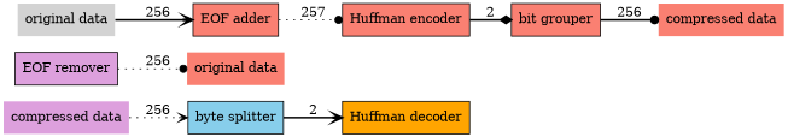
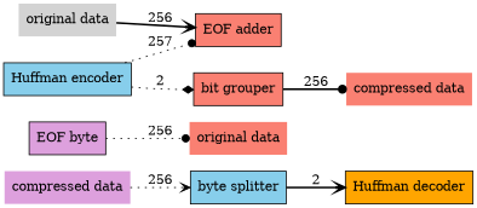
  digraph {
    newrank=true
    rankdir=LR
    node [fillcolor=salmon shape=box style=filled]
    edge [arrowhead=vee style=dotted]
    n1 [fillcolor=plum label="compressed data" shape=none]
    n2 [fillcolor=skyblue label="byte splitter"]
    n3 [fillcolor=orange label="Huffman decoder"]
-   n4 [fillcolor=plum label="EOF remover"]
+   n4 [fillcolor=plum label="EOF byte"]
    n5 [label="original data" shape=none]
    n6 [fillcolor=lightgrey label="original data" shape=none]
    n7 [label="EOF adder"]
-   n8 [label="Huffman encoder"]
+   n8 [fillcolor=skyblue label="Huffman encoder"]
    n9 [label="bit grouper"]
    n10 [label="compressed data" shape=none]
    subgraph sub_1 {
      n1
      n2
      n3
      n4
      n5
    }
    subgraph sub_2 {
      n6
      n7
      n8
      n9
      n10
    }
    n1 -> n2 [label=256]
    n2 -> n3 [label=2 style=bold]
    n4 -> n5 [arrowhead=dot label=256]
    n6 -> n7 [label=256 style=bold]
-   n7 -> n8 [arrowhead=dot label=257]
-   n8 -> n9 [arrowhead=diamond label=2 style=bold]
+   n8 -> n7 [arrowhead=dot label=257]
+   n8 -> n9 [arrowhead=diamond label=2]
    n9 -> n10 [arrowhead=dot label=256 style=bold]
  }
